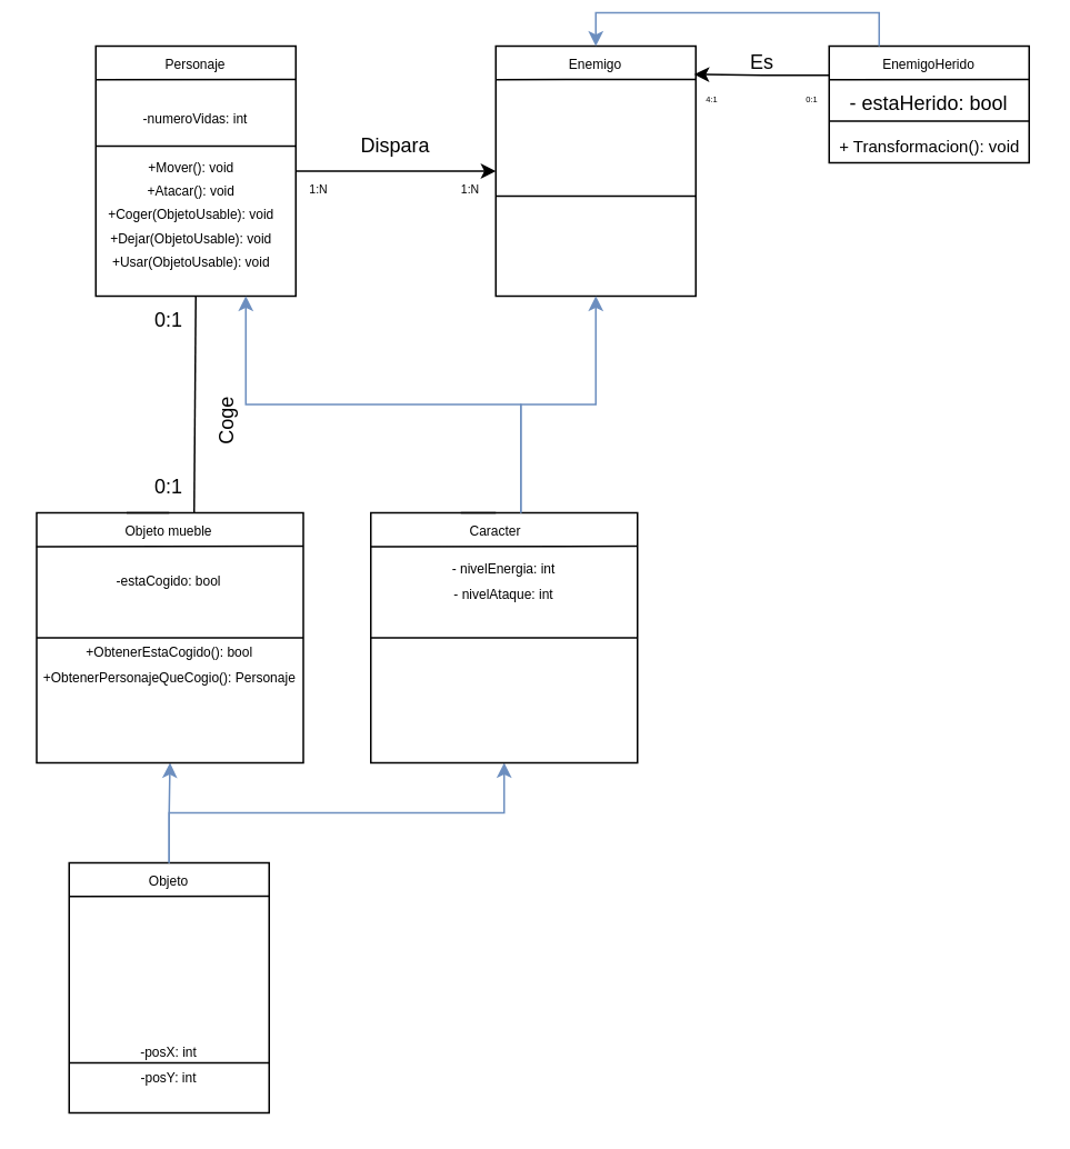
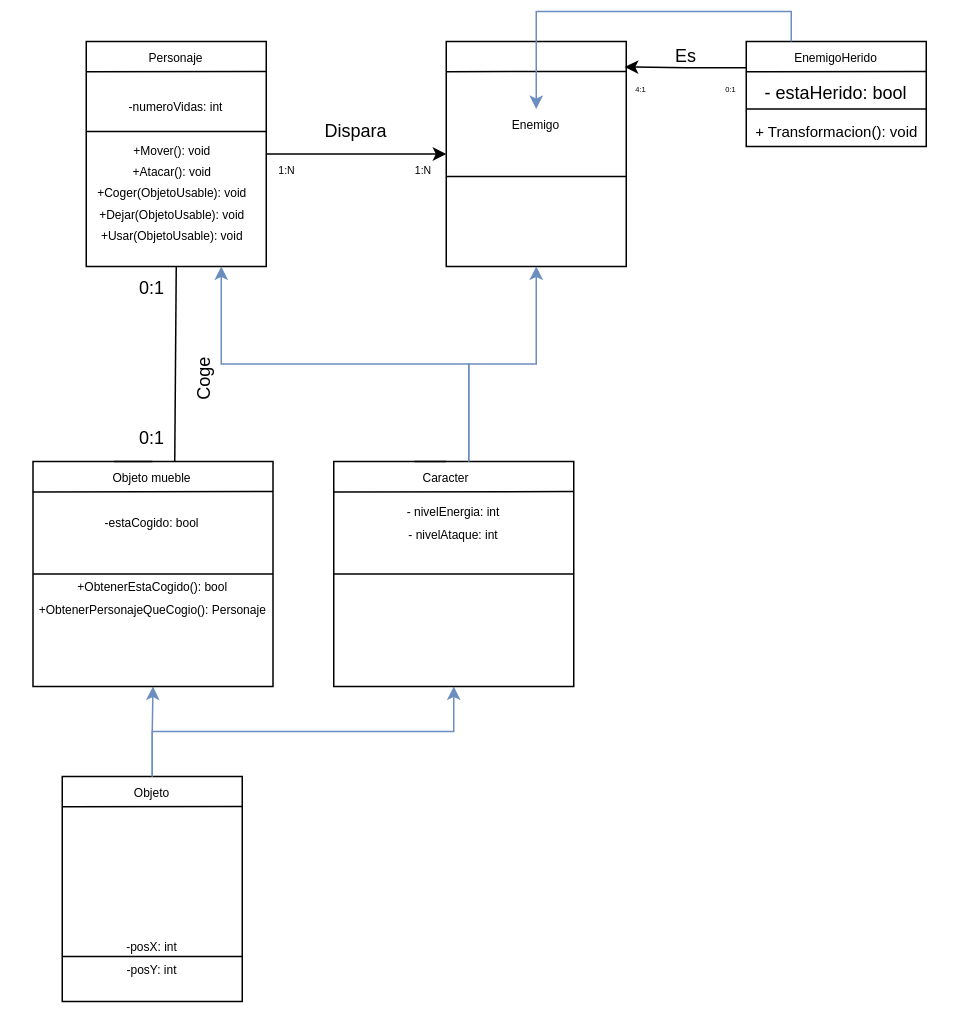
  <mxCell id="0" />
  <mxCell id="1" parent="0" />
  <mxCell id="2" style="edgeStyle=orthogonalEdgeStyle;rounded=0;orthogonalLoop=1;jettySize=auto;html=1;exitX=1;exitY=0.5;exitDx=0;exitDy=0;entryX=0;entryY=0.5;entryDx=0;entryDy=0;" parent="1" source="3" target="7" edge="1"><mxGeometry relative="1" as="geometry" /></mxCell>
  <mxCell id="3" value="" style="rounded=0;whiteSpace=wrap;html=1;" parent="1" vertex="1"><mxGeometry x="57" y="25" width="120" height="150" as="geometry" /></mxCell>
  <mxCell id="4" value="" style="endArrow=none;html=1;rounded=0;entryX=0.999;entryY=0.266;entryDx=0;entryDy=0;entryPerimeter=0;" parent="1" edge="1"><mxGeometry width="50" height="50" relative="1" as="geometry"><mxPoint x="57" y="45.1" as="sourcePoint" /><mxPoint x="176.88" y="45" as="targetPoint" /></mxGeometry></mxCell>
  <mxCell id="5" value="" style="endArrow=none;html=1;rounded=0;entryX=0.999;entryY=0.266;entryDx=0;entryDy=0;entryPerimeter=0;" parent="1" edge="1"><mxGeometry width="50" height="50" relative="1" as="geometry"><mxPoint x="57" y="85" as="sourcePoint" /><mxPoint x="177" y="85" as="targetPoint" /><Array as="points"><mxPoint x="117" y="85" /></Array></mxGeometry></mxCell>
  <mxCell id="6" value="&lt;font style=&quot;font-size: 8px;&quot;&gt;Personaje&lt;/font&gt;" style="text;html=1;align=center;verticalAlign=middle;whiteSpace=wrap;rounded=0;" parent="1" vertex="1"><mxGeometry x="87" y="25" width="60" height="20" as="geometry" /></mxCell>
  <mxCell id="7" value="" style="rounded=0;whiteSpace=wrap;html=1;" parent="1" vertex="1"><mxGeometry x="297" y="25" width="120" height="150" as="geometry" /></mxCell>
  <mxCell id="8" value="" style="endArrow=none;html=1;rounded=0;entryX=0.999;entryY=0.266;entryDx=0;entryDy=0;entryPerimeter=0;" parent="1" edge="1"><mxGeometry width="50" height="50" relative="1" as="geometry"><mxPoint x="297" y="45.1" as="sourcePoint" /><mxPoint x="416.88" y="45" as="targetPoint" /></mxGeometry></mxCell>
  <mxCell id="9" value="" style="endArrow=none;html=1;rounded=0;entryX=0.999;entryY=0.266;entryDx=0;entryDy=0;entryPerimeter=0;" parent="1" edge="1"><mxGeometry width="50" height="50" relative="1" as="geometry"><mxPoint x="297" y="115" as="sourcePoint" /><mxPoint x="417" y="115" as="targetPoint" /></mxGeometry></mxCell>
- <mxCell id="10" value="&lt;font style=&quot;font-size: 8px;&quot;&gt;Enemigo&lt;/font&gt;" style="text;html=1;align=center;verticalAlign=middle;whiteSpace=wrap;rounded=0;" parent="1" vertex="1"><mxGeometry x="327" y="25" width="60" height="20" as="geometry" /></mxCell>
+ <mxCell id="10" value="&lt;font style=&quot;font-size: 8px;&quot;&gt;Enemigo&lt;/font&gt;" style="text;html=1;align=center;verticalAlign=middle;whiteSpace=wrap;rounded=0;" parent="1" vertex="1"><mxGeometry x="327" y="70" width="60" height="20" as="geometry" /></mxCell>
  <mxCell id="11" value="" style="rounded=0;whiteSpace=wrap;html=1;" parent="1" vertex="1"><mxGeometry x="41" y="515" width="120" height="150" as="geometry" /></mxCell>
  <mxCell id="12" value="" style="endArrow=none;html=1;rounded=0;entryX=0.999;entryY=0.266;entryDx=0;entryDy=0;entryPerimeter=0;" parent="1" edge="1"><mxGeometry width="50" height="50" relative="1" as="geometry"><mxPoint x="41" y="535.1" as="sourcePoint" /><mxPoint x="160.88" y="535" as="targetPoint" /></mxGeometry></mxCell>
  <mxCell id="13" value="" style="endArrow=none;html=1;rounded=0;entryX=0.999;entryY=0.266;entryDx=0;entryDy=0;entryPerimeter=0;" parent="1" edge="1"><mxGeometry width="50" height="50" relative="1" as="geometry"><mxPoint x="41" y="635" as="sourcePoint" /><mxPoint x="161" y="635" as="targetPoint" /></mxGeometry></mxCell>
  <mxCell id="14" style="edgeStyle=orthogonalEdgeStyle;rounded=0;orthogonalLoop=1;jettySize=auto;html=1;exitX=0.5;exitY=0;exitDx=0;exitDy=0;entryX=0.5;entryY=1;entryDx=0;entryDy=0;fillColor=#dae8fc;strokeColor=#6c8ebf;" parent="1" source="16" target="17" edge="1"><mxGeometry relative="1" as="geometry" /></mxCell>
  <mxCell id="15" style="edgeStyle=orthogonalEdgeStyle;rounded=0;orthogonalLoop=1;jettySize=auto;html=1;exitX=0.5;exitY=0;exitDx=0;exitDy=0;fillColor=#dae8fc;strokeColor=#6c8ebf;" edge="1" parent="1" source="16" target="34"><mxGeometry relative="1" as="geometry" /></mxCell>
  <mxCell id="16" value="&lt;font style=&quot;font-size: 8px;&quot;&gt;Objeto&lt;/font&gt;" style="text;html=1;align=center;verticalAlign=middle;whiteSpace=wrap;rounded=0;" parent="1" vertex="1"><mxGeometry x="71" y="515" width="60" height="20" as="geometry" /></mxCell>
  <mxCell id="17" value="" style="rounded=0;whiteSpace=wrap;html=1;" parent="1" vertex="1"><mxGeometry x="21.5" y="305" width="160" height="150" as="geometry" /></mxCell>
  <mxCell id="18" value="" style="endArrow=none;html=1;rounded=0;exitX=-0.001;exitY=0.136;exitDx=0;exitDy=0;exitPerimeter=0;" parent="1" source="17" edge="1"><mxGeometry width="50" height="50" relative="1" as="geometry"><mxPoint x="30.5" y="325.1" as="sourcePoint" /><mxPoint x="181.5" y="325" as="targetPoint" /></mxGeometry></mxCell>
  <mxCell id="19" value="" style="endArrow=none;html=1;rounded=0;entryX=1;entryY=0.5;entryDx=0;entryDy=0;exitX=0;exitY=0.5;exitDx=0;exitDy=0;" parent="1" source="17" target="17" edge="1"><mxGeometry width="50" height="50" relative="1" as="geometry"><mxPoint x="31.5" y="379.8" as="sourcePoint" /><mxPoint x="151.5" y="379.8" as="targetPoint" /></mxGeometry></mxCell>
  <mxCell id="20" value="&lt;font style=&quot;font-size: 8px;&quot;&gt;Objeto mueble&lt;/font&gt;" style="text;html=1;align=center;verticalAlign=middle;whiteSpace=wrap;rounded=0;" parent="1" vertex="1"><mxGeometry x="71" y="305" width="60" height="20" as="geometry" /></mxCell>
  <mxCell id="21" value="&lt;br&gt;&lt;div&gt;&lt;font style=&quot;font-size: 8px;&quot;&gt;-numeroVidas: int&lt;/font&gt;&lt;/div&gt;" style="text;html=1;align=center;verticalAlign=middle;whiteSpace=wrap;rounded=0;" parent="1" vertex="1"><mxGeometry x="72" y="50" width="90" height="20" as="geometry" /></mxCell>
  <mxCell id="22" value="&lt;font style=&quot;font-size: 8px;&quot;&gt;-posX: int&lt;/font&gt;&lt;div&gt;&lt;font style=&quot;font-size: 8px;&quot;&gt;-posY: int&lt;/font&gt;&lt;/div&gt;" style="text;html=1;align=center;verticalAlign=middle;whiteSpace=wrap;rounded=0;" parent="1" vertex="1"><mxGeometry x="71" y="625" width="60" height="20" as="geometry" /></mxCell>
  <mxCell id="23" value="&lt;span style=&quot;font-size: 8px;&quot;&gt;-estaCogido: bool&lt;/span&gt;" style="text;html=1;align=center;verticalAlign=middle;whiteSpace=wrap;rounded=0;" parent="1" vertex="1"><mxGeometry x="51" y="335" width="100" height="20" as="geometry" /></mxCell>
  <mxCell id="24" value="&lt;div&gt;&lt;span style=&quot;font-size: 8px;&quot;&gt;+Mover(): void&lt;/span&gt;&lt;/div&gt;&lt;div&gt;&lt;span style=&quot;font-size: 8px;&quot;&gt;+Atacar(): void&lt;/span&gt;&lt;/div&gt;&lt;div&gt;&lt;span style=&quot;font-size: 8px;&quot;&gt;+Coger(ObjetoUsable): void&lt;/span&gt;&lt;/div&gt;&lt;div&gt;&lt;span style=&quot;font-size: 8px;&quot;&gt;+Dejar(ObjetoUsable): void&lt;/span&gt;&lt;/div&gt;&lt;div&gt;&lt;span style=&quot;font-size: 8px;&quot;&gt;+Usar(ObjetoUsable): void&lt;/span&gt;&lt;/div&gt;" style="text;html=1;align=center;verticalAlign=middle;whiteSpace=wrap;rounded=0;" parent="1" vertex="1"><mxGeometry x="57" y="115" width="115" height="20" as="geometry" /></mxCell>
  <mxCell id="25" value="Dispara" style="text;html=1;align=center;verticalAlign=middle;whiteSpace=wrap;rounded=0;" parent="1" vertex="1"><mxGeometry x="207" y="70" width="60" height="30" as="geometry" /></mxCell>
  <mxCell id="26" value="&lt;font style=&quot;font-size: 7px;&quot;&gt;1:N&lt;/font&gt;" style="text;html=1;align=center;verticalAlign=middle;whiteSpace=wrap;rounded=0;" parent="1" vertex="1"><mxGeometry x="252" y="95" width="60" height="30" as="geometry" /></mxCell>
  <mxCell id="27" value="&lt;font style=&quot;font-size: 7px;&quot;&gt;1:N&lt;/font&gt;" style="text;html=1;align=center;verticalAlign=middle;whiteSpace=wrap;rounded=0;" parent="1" vertex="1"><mxGeometry x="161" y="95" width="60" height="30" as="geometry" /></mxCell>
  <mxCell id="28" value="" style="endArrow=none;html=1;rounded=0;entryX=0.5;entryY=1;entryDx=0;entryDy=0;exitX=0.75;exitY=1;exitDx=0;exitDy=0;" parent="1" source="32" target="3" edge="1"><mxGeometry width="50" height="50" relative="1" as="geometry"><mxPoint x="77" y="225" as="sourcePoint" /><mxPoint x="127" y="175" as="targetPoint" /></mxGeometry></mxCell>
  <mxCell id="29" value="Coge" style="text;html=1;align=center;verticalAlign=middle;whiteSpace=wrap;rounded=0;rotation=-90;" parent="1" vertex="1"><mxGeometry x="106" y="235" width="60" height="30" as="geometry" /></mxCell>
  <mxCell id="30" value="0:1" style="text;html=1;align=center;verticalAlign=middle;whiteSpace=wrap;rounded=0;" parent="1" vertex="1"><mxGeometry x="71" y="175" width="60" height="30" as="geometry" /></mxCell>
  <mxCell id="31" value="" style="endArrow=none;html=1;rounded=0;exitX=0.5;exitY=0;exitDx=0;exitDy=0;entryX=0.5;entryY=1;entryDx=0;entryDy=0;" parent="1" source="20" edge="1"><mxGeometry width="50" height="50" relative="1" as="geometry"><mxPoint x="90.5" y="305" as="sourcePoint" /><mxPoint x="75.5" y="305" as="targetPoint" /></mxGeometry></mxCell>
  <mxCell id="32" value="0:1" style="text;html=1;align=center;verticalAlign=middle;whiteSpace=wrap;rounded=0;" parent="1" vertex="1"><mxGeometry x="71" y="275" width="60" height="30" as="geometry" /></mxCell>
  <mxCell id="33" value="&lt;span style=&quot;font-size: 8px;&quot;&gt;+ObtenerEstaCogido(): bool&lt;/span&gt;&lt;div&gt;&lt;span style=&quot;font-size: 8px;&quot;&gt;+ObtenerPersonajeQueCogio(): Personaje&lt;/span&gt;&lt;/div&gt;" style="text;html=1;align=center;verticalAlign=middle;whiteSpace=wrap;rounded=0;" parent="1" vertex="1"><mxGeometry x="20.5" y="385" width="161" height="20" as="geometry" /></mxCell>
  <mxCell id="34" value="" style="rounded=0;whiteSpace=wrap;html=1;" vertex="1" parent="1"><mxGeometry x="222" y="305" width="160" height="150" as="geometry" /></mxCell>
  <mxCell id="35" value="" style="endArrow=none;html=1;rounded=0;exitX=-0.001;exitY=0.136;exitDx=0;exitDy=0;exitPerimeter=0;" edge="1" parent="1" source="34"><mxGeometry width="50" height="50" relative="1" as="geometry"><mxPoint x="231" y="325.1" as="sourcePoint" /><mxPoint x="382" y="325" as="targetPoint" /></mxGeometry></mxCell>
  <mxCell id="36" value="" style="endArrow=none;html=1;rounded=0;entryX=1;entryY=0.5;entryDx=0;entryDy=0;exitX=0;exitY=0.5;exitDx=0;exitDy=0;" edge="1" parent="1" source="34" target="34"><mxGeometry width="50" height="50" relative="1" as="geometry"><mxPoint x="232" y="379.8" as="sourcePoint" /><mxPoint x="352" y="379.8" as="targetPoint" /></mxGeometry></mxCell>
  <mxCell id="37" style="edgeStyle=orthogonalEdgeStyle;rounded=0;orthogonalLoop=1;jettySize=auto;html=1;exitX=0.75;exitY=0;exitDx=0;exitDy=0;entryX=0.5;entryY=1;entryDx=0;entryDy=0;fillColor=#dae8fc;strokeColor=#6c8ebf;" edge="1" parent="1" source="39" target="7"><mxGeometry relative="1" as="geometry" /></mxCell>
  <mxCell id="38" style="edgeStyle=orthogonalEdgeStyle;rounded=0;orthogonalLoop=1;jettySize=auto;html=1;exitX=0.75;exitY=0;exitDx=0;exitDy=0;entryX=0.75;entryY=1;entryDx=0;entryDy=0;fillColor=#dae8fc;strokeColor=#6c8ebf;" edge="1" parent="1" source="39" target="3"><mxGeometry relative="1" as="geometry" /></mxCell>
  <mxCell id="39" value="&lt;font style=&quot;font-size: 8px;&quot;&gt;Caracter&lt;/font&gt;" style="text;html=1;align=center;verticalAlign=middle;whiteSpace=wrap;rounded=0;" vertex="1" parent="1"><mxGeometry x="267" y="305" width="60" height="20" as="geometry" /></mxCell>
  <mxCell id="40" value="&lt;span style=&quot;font-size: 8px;&quot;&gt;- nivelEnergia: int&lt;/span&gt;&lt;div&gt;&lt;span style=&quot;font-size: 8px;&quot;&gt;- nivelAtaque: int&lt;/span&gt;&lt;/div&gt;" style="text;html=1;align=center;verticalAlign=middle;whiteSpace=wrap;rounded=0;" vertex="1" parent="1"><mxGeometry x="251.5" y="335" width="100" height="20" as="geometry" /></mxCell>
  <mxCell id="41" value="" style="endArrow=none;html=1;rounded=0;exitX=0.5;exitY=0;exitDx=0;exitDy=0;entryX=0.5;entryY=1;entryDx=0;entryDy=0;" edge="1" parent="1" source="39"><mxGeometry width="50" height="50" relative="1" as="geometry"><mxPoint x="291" y="305" as="sourcePoint" /><mxPoint x="276" y="305" as="targetPoint" /></mxGeometry></mxCell>
  <mxCell id="42" value="" style="rounded=0;whiteSpace=wrap;html=1;" vertex="1" parent="1"><mxGeometry x="497" y="25" width="120" height="70" as="geometry" /></mxCell>
  <mxCell id="43" value="" style="endArrow=none;html=1;rounded=0;entryX=0.999;entryY=0.266;entryDx=0;entryDy=0;entryPerimeter=0;" edge="1" parent="1"><mxGeometry width="50" height="50" relative="1" as="geometry"><mxPoint x="497" y="45.1" as="sourcePoint" /><mxPoint x="616.88" y="45" as="targetPoint" /></mxGeometry></mxCell>
  <mxCell id="44" value="" style="endArrow=none;html=1;rounded=0;entryX=0.999;entryY=0.266;entryDx=0;entryDy=0;entryPerimeter=0;" edge="1" parent="1"><mxGeometry width="50" height="50" relative="1" as="geometry"><mxPoint x="497" y="70" as="sourcePoint" /><mxPoint x="617" y="70" as="targetPoint" /></mxGeometry></mxCell>
  <mxCell id="45" style="edgeStyle=orthogonalEdgeStyle;rounded=0;orthogonalLoop=1;jettySize=auto;html=1;exitX=0;exitY=0;exitDx=0;exitDy=0;entryX=0.5;entryY=0;entryDx=0;entryDy=0;fillColor=#dae8fc;strokeColor=#6c8ebf;" edge="1" parent="1" source="46" target="10"><mxGeometry relative="1" as="geometry" /></mxCell>
  <mxCell id="46" value="&lt;font style=&quot;font-size: 8px;&quot;&gt;EnemigoHerido&lt;/font&gt;" style="text;html=1;align=center;verticalAlign=middle;whiteSpace=wrap;rounded=0;" vertex="1" parent="1"><mxGeometry x="527" y="25" width="60" height="20" as="geometry" /></mxCell>
  <mxCell id="47" value="- estaHerido: bool" style="text;html=1;align=center;verticalAlign=middle;whiteSpace=wrap;rounded=0;" vertex="1" parent="1"><mxGeometry x="507" y="45" width="100" height="30" as="geometry" /></mxCell>
  <mxCell id="48" value="+ Transformacion(): void" style="text;html=1;align=center;verticalAlign=middle;whiteSpace=wrap;rounded=0;fontSize=10;" vertex="1" parent="1"><mxGeometry x="494.5" y="70" width="125" height="30" as="geometry" /></mxCell>
  <mxCell id="49" style="edgeStyle=orthogonalEdgeStyle;rounded=0;orthogonalLoop=1;jettySize=auto;html=1;exitX=0;exitY=0.25;exitDx=0;exitDy=0;entryX=0.992;entryY=0.113;entryDx=0;entryDy=0;entryPerimeter=0;" edge="1" parent="1" source="42" target="7"><mxGeometry relative="1" as="geometry" /></mxCell>
  <mxCell id="50" value="Es" style="text;html=1;align=center;verticalAlign=middle;whiteSpace=wrap;rounded=0;" vertex="1" parent="1"><mxGeometry x="427" y="20" width="60" height="30" as="geometry" /></mxCell>
  <mxCell id="51" value="&lt;font style=&quot;font-size: 5px;&quot;&gt;4:1&lt;/font&gt;" style="text;html=1;align=center;verticalAlign=middle;whiteSpace=wrap;rounded=0;" vertex="1" parent="1"><mxGeometry x="397" y="40" width="60" height="30" as="geometry" /></mxCell>
  <mxCell id="52" value="&lt;font style=&quot;font-size: 5px;&quot;&gt;0:1&lt;/font&gt;" style="text;html=1;align=center;verticalAlign=middle;whiteSpace=wrap;rounded=0;" vertex="1" parent="1"><mxGeometry x="457" y="40" width="60" height="30" as="geometry" /></mxCell>
